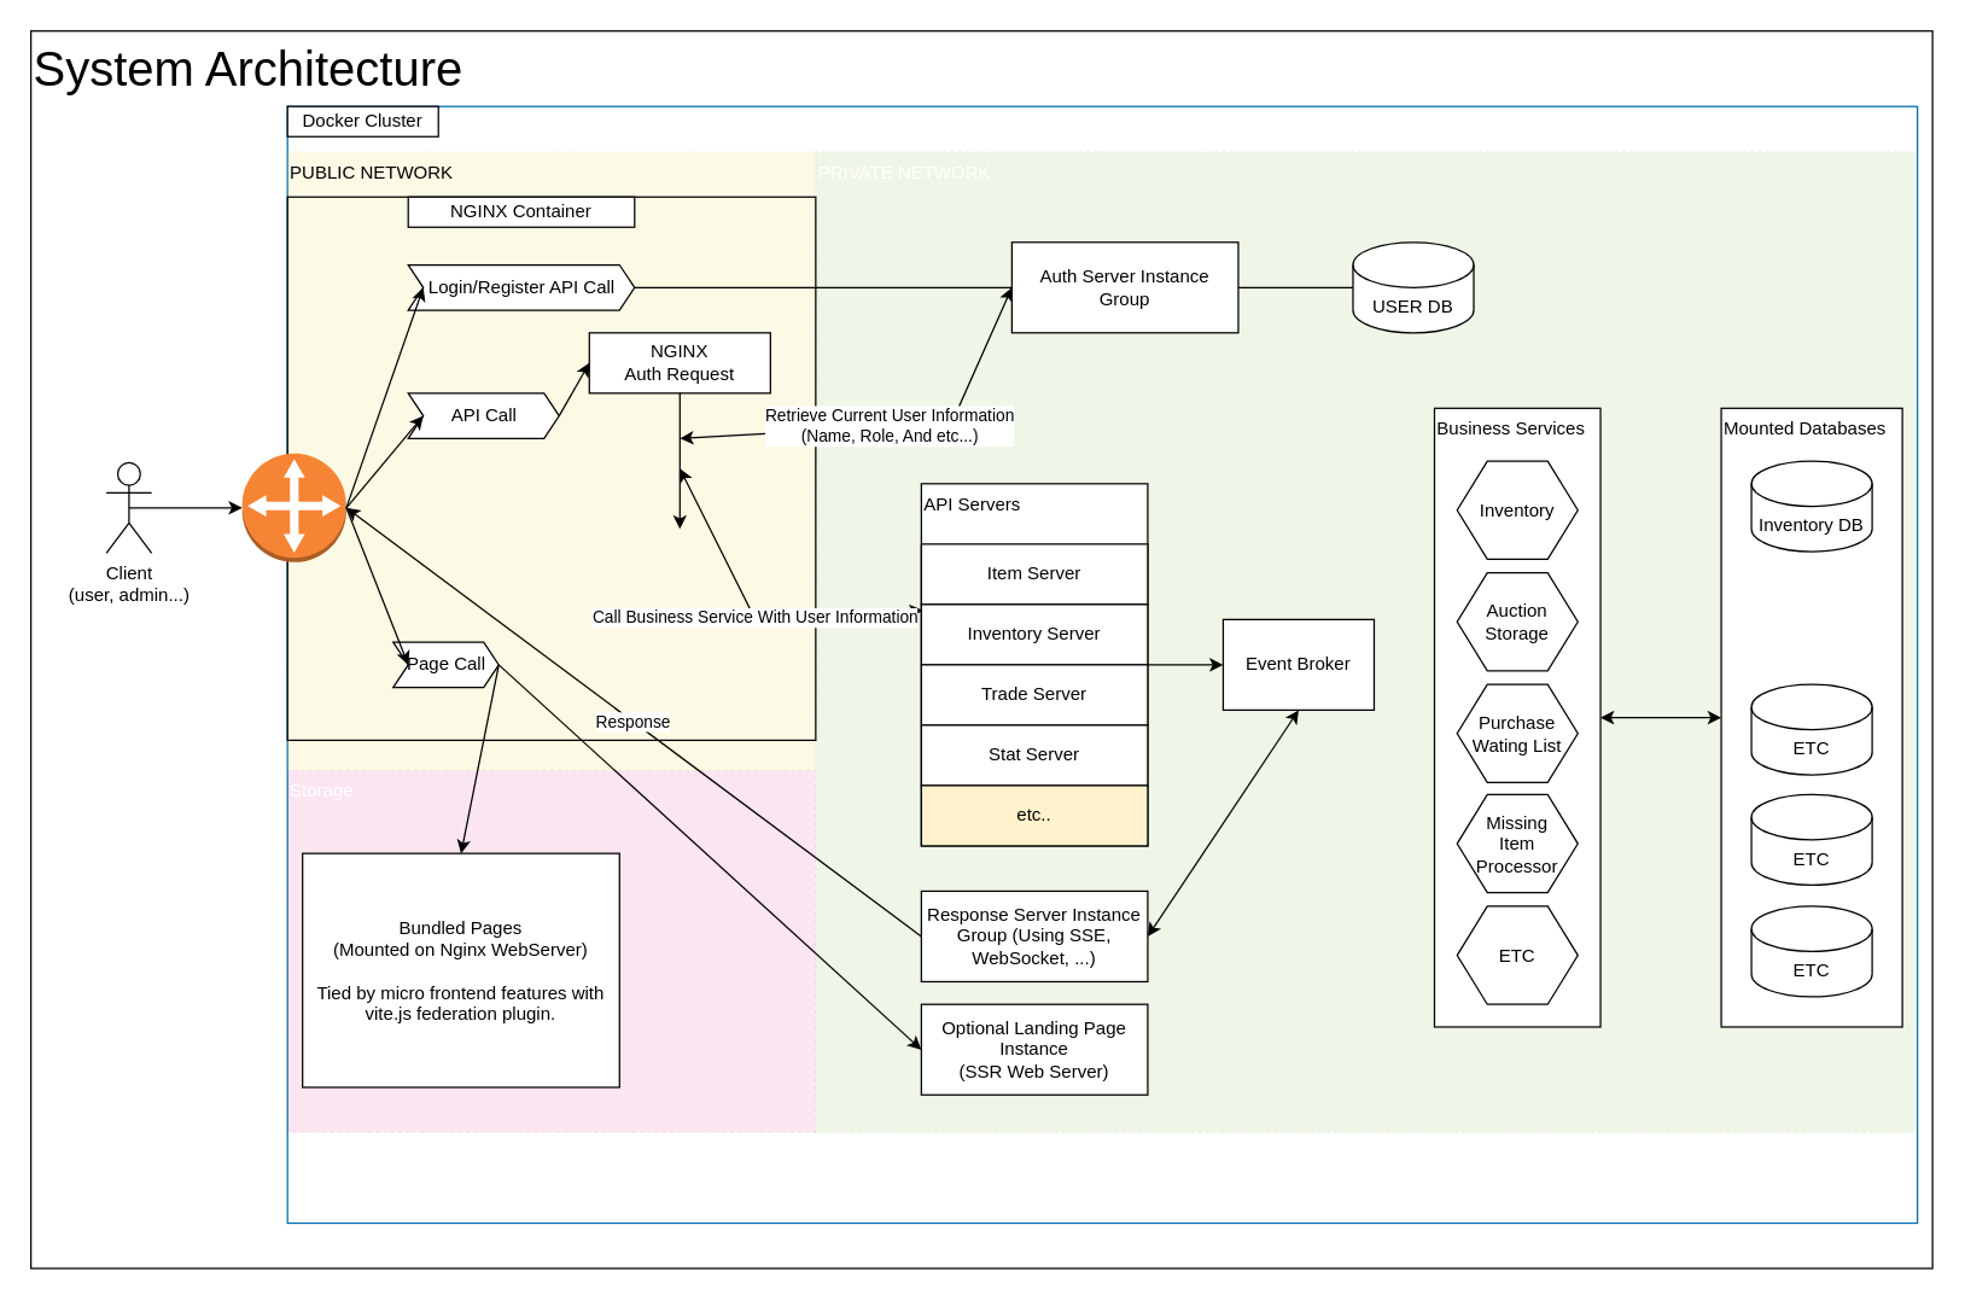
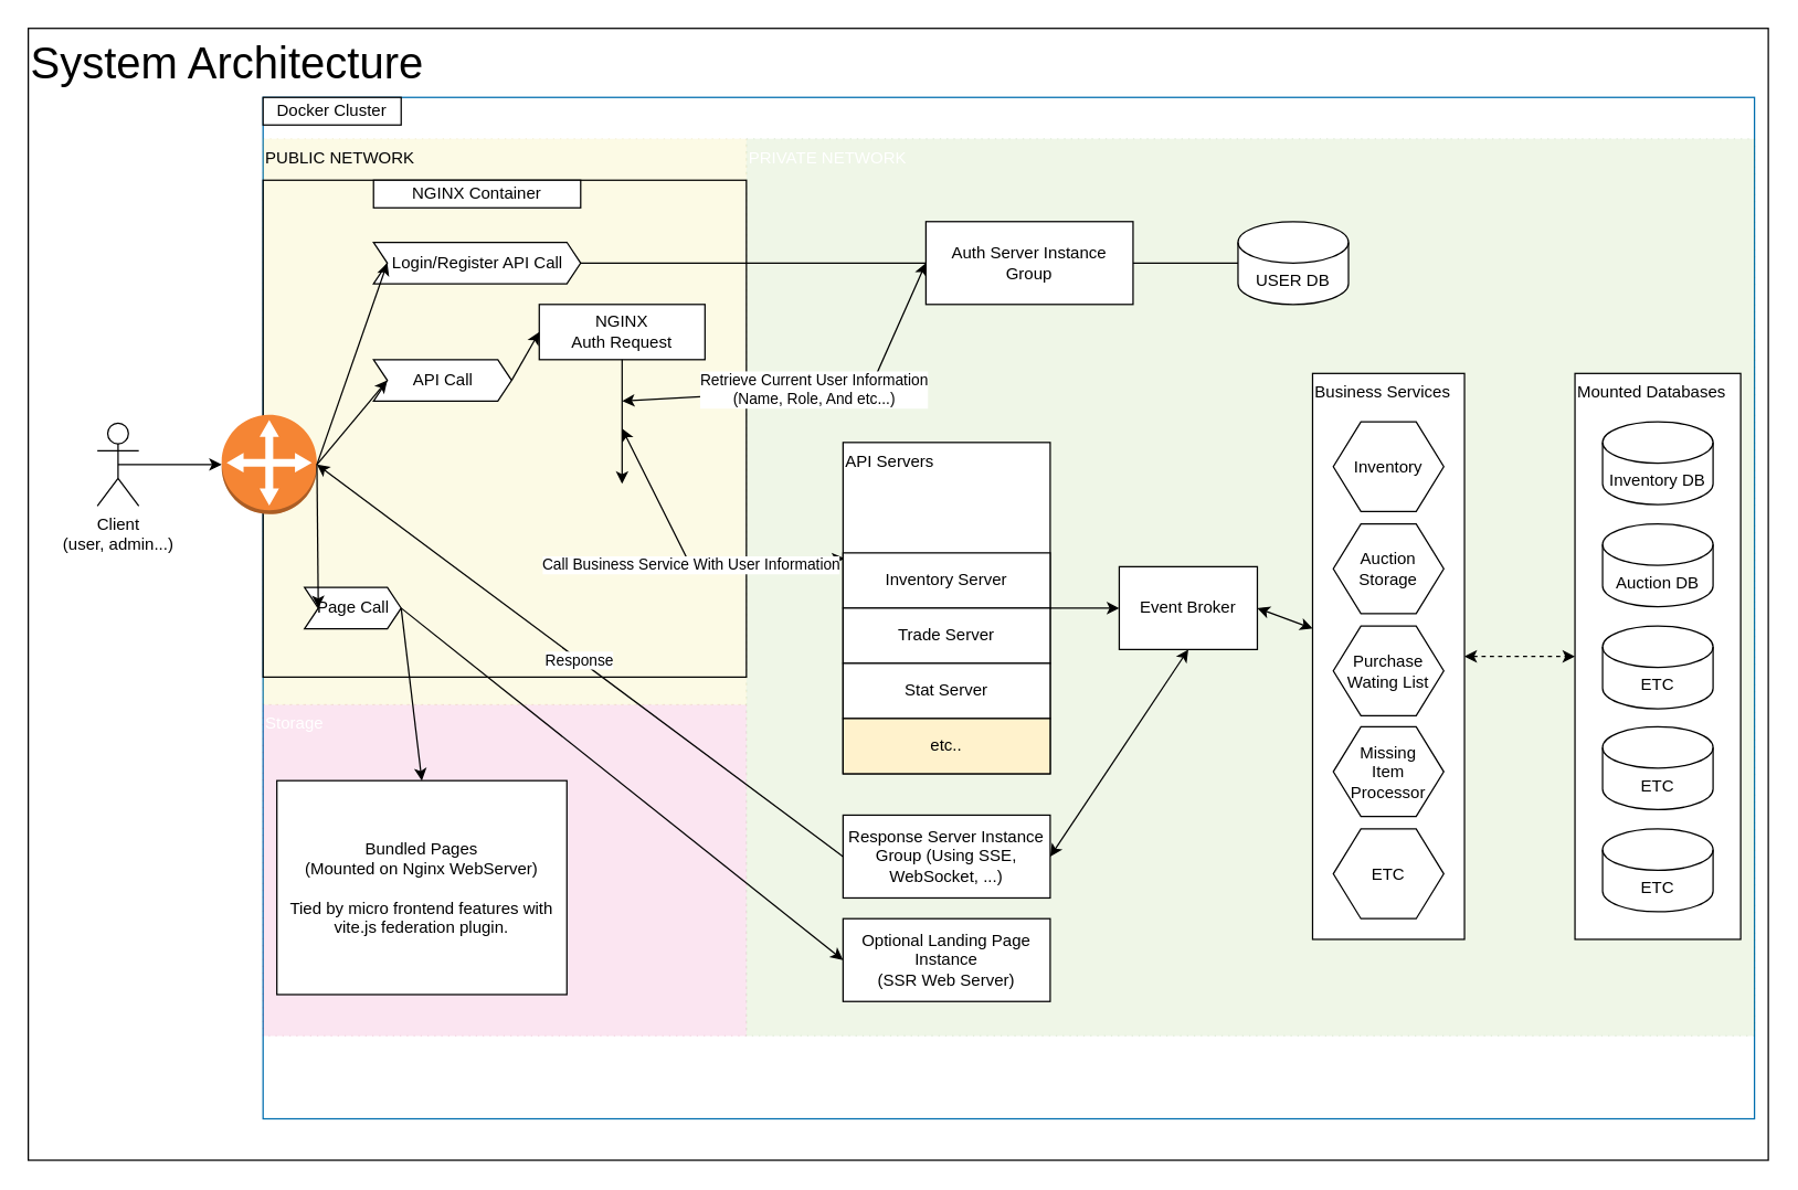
  <mxCell id="0" />
  <mxCell id="1" parent="0" />
  <mxCell id="2" value="System Architecture" style="rounded=0;whiteSpace=wrap;html=1;align=left;verticalAlign=top;fontSize=32;" vertex="1" parent="1"><mxGeometry x="20" y="20" width="1260" height="820" as="geometry" /></mxCell>
  <mxCell id="3" value="" style="rounded=0;whiteSpace=wrap;html=1;align=left;verticalAlign=top;fillColor=none;fontColor=#ffffff;strokeColor=#006EAF;fillStyle=hatch;strokeWidth=1;" vertex="1" parent="1"><mxGeometry x="190" y="70" width="1080" height="740" as="geometry" /></mxCell>
  <mxCell id="4" value="Storage" style="rounded=0;whiteSpace=wrap;html=1;align=left;verticalAlign=top;fillColor=#d80073;dashed=1;dashPattern=1 4;fontColor=#ffffff;strokeColor=#A50040;opacity=10;" vertex="1" parent="1"><mxGeometry x="190" y="510" width="350" height="240" as="geometry" /></mxCell>
  <mxCell id="5" value="PRIVATE NETWORK" style="rounded=0;whiteSpace=wrap;html=1;align=left;verticalAlign=top;fillColor=#60a917;dashed=1;dashPattern=1 4;fontColor=#ffffff;strokeColor=#2D7600;opacity=10;" vertex="1" parent="1"><mxGeometry x="540" y="100" width="730" height="650" as="geometry" /></mxCell>
  <mxCell id="6" value="Mounted Databases" style="rounded=0;whiteSpace=wrap;html=1;align=left;verticalAlign=top;" vertex="1" parent="1"><mxGeometry x="1140" y="270" width="120" height="410" as="geometry" /></mxCell>
  <mxCell id="7" value="PUBLIC NETWORK" style="rounded=0;whiteSpace=wrap;html=1;align=left;verticalAlign=top;fillColor=#e3c800;dashed=1;dashPattern=1 4;fontColor=#000000;strokeColor=#B09500;opacity=10;" vertex="1" parent="1"><mxGeometry x="190" y="100" width="350" height="410" as="geometry" /></mxCell>
  <mxCell id="8" value="" style="rounded=0;whiteSpace=wrap;html=1;fillColor=none;" vertex="1" parent="1"><mxGeometry x="190" y="130" width="350" height="360" as="geometry" /></mxCell>
  <mxCell id="9" value="NGINX Container" style="rounded=0;whiteSpace=wrap;html=1;" vertex="1" parent="1"><mxGeometry x="270" y="130" width="150" height="20" as="geometry" /></mxCell>
  <mxCell id="10" value="Docker Cluster" style="rounded=0;whiteSpace=wrap;html=1;" vertex="1" parent="1"><mxGeometry x="190" y="70" width="100" height="20" as="geometry" /></mxCell>
  <mxCell id="11" value="Client&lt;br&gt;(user, admin...)" style="shape=umlActor;verticalLabelPosition=bottom;verticalAlign=top;html=1;outlineConnect=0;" vertex="1" parent="1"><mxGeometry x="70" y="306" width="30" height="60" as="geometry" /></mxCell>
  <mxCell id="12" value="" style="endArrow=classic;html=1;rounded=0;exitX=0.5;exitY=0.5;exitDx=0;exitDy=0;exitPerimeter=0;" edge="1" parent="1" source="11" target="13"><mxGeometry width="50" height="50" relative="1" as="geometry"><mxPoint x="610" y="440" as="sourcePoint" /><mxPoint x="240" y="336" as="targetPoint" /></mxGeometry></mxCell>
  <mxCell id="13" value="" style="outlineConnect=0;dashed=0;verticalLabelPosition=bottom;verticalAlign=top;align=center;html=1;shape=mxgraph.aws3.customer_gateway;fillColor=#F58534;gradientColor=none;" vertex="1" parent="1"><mxGeometry x="160" y="300" width="69" height="72" as="geometry" /></mxCell>
  <mxCell id="14" value="Auth Server Instance Group" style="rounded=0;whiteSpace=wrap;html=1;" vertex="1" parent="1"><mxGeometry x="670" y="160" width="150" height="60" as="geometry" /></mxCell>
  <mxCell id="15" value="USER DB" style="shape=cylinder3;whiteSpace=wrap;html=1;boundedLbl=1;backgroundOutline=1;size=15;" vertex="1" parent="1"><mxGeometry x="896" y="160" width="80" height="60" as="geometry" /></mxCell>
  <mxCell id="16" value="API Call" style="html=1;shadow=0;dashed=0;align=center;verticalAlign=middle;shape=mxgraph.arrows2.arrow;dy=0;dx=10;notch=10;" vertex="1" parent="1"><mxGeometry x="270" y="260" width="100" height="30" as="geometry" /></mxCell>
  <mxCell id="17" value="Login/Register API Call" style="html=1;shadow=0;dashed=0;align=center;verticalAlign=middle;shape=mxgraph.arrows2.arrow;dy=0;dx=10;notch=10;" vertex="1" parent="1"><mxGeometry x="270" y="175" width="150" height="30" as="geometry" /></mxCell>
  <mxCell id="18" value="" style="endArrow=none;html=1;rounded=0;exitX=1;exitY=0.5;exitDx=0;exitDy=0;exitPerimeter=0;entryX=0;entryY=0.5;entryDx=0;entryDy=0;" edge="1" parent="1" source="17" target="14"><mxGeometry width="50" height="50" relative="1" as="geometry"><mxPoint x="530" y="205" as="sourcePoint" /><mxPoint x="590" y="190" as="targetPoint" /></mxGeometry></mxCell>
  <mxCell id="19" value="" style="endArrow=classic;html=1;rounded=0;exitX=1;exitY=0.5;exitDx=0;exitDy=0;exitPerimeter=0;entryX=0;entryY=0.5;entryDx=10;entryDy=0;entryPerimeter=0;strokeColor=default;align=center;verticalAlign=middle;fontFamily=Helvetica;fontSize=11;fontColor=default;labelBackgroundColor=default;" edge="1" parent="1" source="13" target="17"><mxGeometry width="50" height="50" relative="1" as="geometry"><mxPoint x="90" y="460" as="sourcePoint" /><mxPoint x="185" y="466.685" as="targetPoint" /></mxGeometry></mxCell>
  <mxCell id="20" value="" style="endArrow=classic;html=1;rounded=0;exitX=1;exitY=0.5;exitDx=0;exitDy=0;exitPerimeter=0;entryX=0;entryY=0.5;entryDx=10;entryDy=0;entryPerimeter=0;strokeColor=default;align=center;verticalAlign=middle;fontFamily=Helvetica;fontSize=11;fontColor=default;labelBackgroundColor=default;" edge="1" parent="1" source="13" target="16"><mxGeometry width="50" height="50" relative="1" as="geometry"><mxPoint x="239" y="346" as="sourcePoint" /><mxPoint x="290" y="265" as="targetPoint" /></mxGeometry></mxCell>
  <mxCell id="21" value="" style="endArrow=none;html=1;rounded=0;exitX=1;exitY=0;exitDx=0;exitDy=0;" edge="1" parent="1" target="15"><mxGeometry width="50" height="50" relative="1" as="geometry"><mxPoint x="820" y="190" as="sourcePoint" /><mxPoint x="666" y="200" as="targetPoint" /></mxGeometry></mxCell>
  <mxCell id="22" value="Optional Landing Page Instance&lt;br&gt;(SSR Web Server)" style="rounded=0;whiteSpace=wrap;html=1;" vertex="1" parent="1"><mxGeometry x="610" y="665" width="150" height="60" as="geometry" /></mxCell>
  <mxCell id="23" value="Bundled Pages&lt;br&gt;(Mounted on Nginx WebServer)&lt;br&gt;&lt;br&gt;Tied by micro frontend features with vite.js federation plugin." style="rounded=0;whiteSpace=wrap;html=1;" vertex="1" parent="1"><mxGeometry x="200" y="565" width="210" height="155" as="geometry" /></mxCell>
  <mxCell id="24" value="API Servers" style="rounded=0;whiteSpace=wrap;html=1;align=left;verticalAlign=top;" vertex="1" parent="1"><mxGeometry x="610" y="320" width="150" height="240" as="geometry" /></mxCell>
  <mxCell id="25" value="NGINX&lt;br&gt;Auth Request" style="rounded=0;whiteSpace=wrap;html=1;" vertex="1" parent="1"><mxGeometry x="390" y="220" width="120" height="40" as="geometry" /></mxCell>
  <mxCell id="26" value="Retrieve Current User Information&lt;br&gt;(Name, Role, And etc...)" style="endArrow=classic;startArrow=classic;html=1;rounded=0;entryX=0;entryY=0.5;entryDx=0;entryDy=0;" edge="1" parent="1" target="14"><mxGeometry x="-0.005" width="50" height="50" relative="1" as="geometry"><mxPoint x="450" y="290" as="sourcePoint" /><mxPoint x="660" y="400" as="targetPoint" /><Array as="points"><mxPoint x="630" y="280" /></Array><mxPoint as="offset" /></mxGeometry></mxCell>
  <mxCell id="27" value="" style="endArrow=classic;html=1;rounded=0;entryX=0;entryY=0.5;entryDx=0;entryDy=0;strokeColor=default;align=center;verticalAlign=middle;fontFamily=Helvetica;fontSize=11;fontColor=default;labelBackgroundColor=default;exitX=1;exitY=0.5;exitDx=0;exitDy=0;exitPerimeter=0;" edge="1" parent="1" source="16" target="25"><mxGeometry width="50" height="50" relative="1" as="geometry"><mxPoint y="340" as="sourcePoint" x="340" /><mxPoint x="290" y="200" as="targetPoint" /></mxGeometry></mxCell>
- <mxCell id="28" value="Page Call" style="html=1;shadow=0;dashed=0;align=center;verticalAlign=middle;shape=mxgraph.arrows2.arrow;dy=0;dx=10;notch=10;" vertex="1" parent="1"><mxGeometry x="260" y="425" width="70" height="30" as="geometry" /></mxCell>
+ <mxCell id="28" value="Page Call" style="html=1;shadow=0;dashed=0;align=center;verticalAlign=middle;shape=mxgraph.arrows2.arrow;dy=0;dx=10;notch=10;" vertex="1" parent="1"><mxGeometry x="220" y="425" width="70" height="30" as="geometry" /></mxCell>
  <mxCell id="29" value="" style="endArrow=classic;html=1;rounded=0;exitX=1;exitY=0.5;exitDx=0;exitDy=0;exitPerimeter=0;strokeColor=default;align=center;verticalAlign=middle;fontFamily=Helvetica;fontSize=11;fontColor=default;labelBackgroundColor=default;entryX=0;entryY=0.5;entryDx=10;entryDy=0;entryPerimeter=0;" edge="1" parent="1" source="13" target="28"><mxGeometry width="50" height="50" relative="1" as="geometry"><mxPoint x="239" y="346" as="sourcePoint" /><mxPoint x="290" y="346" as="targetPoint" /></mxGeometry></mxCell>
  <mxCell id="30" value="" style="endArrow=classic;html=1;rounded=0;exitX=1;exitY=0.5;exitDx=0;exitDy=0;exitPerimeter=0;strokeColor=default;align=center;verticalAlign=middle;fontFamily=Helvetica;fontSize=11;fontColor=default;labelBackgroundColor=default;entryX=0;entryY=0.5;entryDx=0;entryDy=0;" edge="1" parent="1" source="28" target="22"><mxGeometry width="50" height="50" relative="1" as="geometry"><mxPoint x="239" y="346" as="sourcePoint" /><mxPoint x="290" y="445" as="targetPoint" /></mxGeometry></mxCell>
  <mxCell id="31" value="" style="endArrow=classic;html=1;rounded=0;strokeColor=default;align=center;verticalAlign=middle;fontFamily=Helvetica;fontSize=11;fontColor=default;labelBackgroundColor=default;entryX=0.5;entryY=0;entryDx=0;entryDy=0;exitX=1;exitY=0.5;exitDx=0;exitDy=0;exitPerimeter=0;" edge="1" parent="1" source="28" target="23"><mxGeometry width="50" height="50" relative="1" as="geometry"><mxPoint x="350" y="445" as="sourcePoint" /><mxPoint x="285" y="575" as="targetPoint" /></mxGeometry></mxCell>
  <mxCell id="32" value="" style="endArrow=classic;html=1;rounded=0;exitX=0.5;exitY=1;exitDx=0;exitDy=0;" edge="1" parent="1" source="25"><mxGeometry width="50" height="50" relative="1" as="geometry"><mxPoint x="410" y="490" as="sourcePoint" /><mxPoint x="450" y="350" as="targetPoint" /></mxGeometry></mxCell>
  <mxCell id="33" value="Call Business Service With User Information" style="endArrow=classic;startArrow=classic;html=1;rounded=0;entryX=0.007;entryY=0.35;entryDx=0;entryDy=0;entryPerimeter=0;" edge="1" parent="1" target="24"><mxGeometry x="-0.003" width="50" height="50" relative="1" as="geometry"><mxPoint x="450" y="310" as="sourcePoint" /><mxPoint x="680" y="200" as="targetPoint" /><Array as="points"><mxPoint x="500" y="410" /></Array><mxPoint as="offset" /></mxGeometry></mxCell>
- <mxCell id="34" value="Item Server" style="rounded=0;whiteSpace=wrap;html=1;" vertex="1" parent="1"><mxGeometry x="610" y="360" width="150" height="40" as="geometry" /></mxCell>
  <mxCell id="35" value="Inventory Server" style="rounded=0;whiteSpace=wrap;html=1;" vertex="1" parent="1"><mxGeometry x="610" y="400" width="150" height="40" as="geometry" /></mxCell>
  <mxCell id="36" value="Trade Server" style="rounded=0;whiteSpace=wrap;html=1;" vertex="1" parent="1"><mxGeometry x="610" y="440" width="150" height="40" as="geometry" /></mxCell>
  <mxCell id="37" value="Stat Server" style="rounded=0;whiteSpace=wrap;html=1;" vertex="1" parent="1"><mxGeometry x="610" y="480" width="150" height="40" as="geometry" /></mxCell>
  <mxCell id="38" value="Event Broker" style="rounded=0;whiteSpace=wrap;html=1;" vertex="1" parent="1"><mxGeometry x="810" y="410" width="100" height="60" as="geometry" /></mxCell>
  <mxCell id="39" value="Response Server Instance&lt;br&gt;Group (Using SSE, WebSocket, ...)" style="rounded=0;whiteSpace=wrap;html=1;" vertex="1" parent="1"><mxGeometry x="610" y="590" width="150" height="60" as="geometry" /></mxCell>
  <mxCell id="40" value="etc.." style="rounded=0;whiteSpace=wrap;html=1;fillColor=#fff2cc;" vertex="1" parent="1"><mxGeometry x="610" y="520" width="150" height="40" as="geometry" /></mxCell>
  <mxCell id="41" value="Business Services" style="rounded=0;whiteSpace=wrap;html=1;align=left;verticalAlign=top;" vertex="1" parent="1"><mxGeometry x="950" y="270" width="110" height="410" as="geometry" /></mxCell>
+ <mxCell id="42" value="" style="endArrow=classic;startArrow=classic;html=1;rounded=0;exitX=1;exitY=0.5;exitDx=0;exitDy=0;" edge="1" parent="1" source="38" target="41"><mxGeometry width="50" height="50" relative="1" as="geometry"><mxPoint x="770" y="450" as="sourcePoint" /><mxPoint x="820" y="450" as="targetPoint" /></mxGeometry></mxCell>
  <mxCell id="43" value="" style="endArrow=classic;startArrow=classic;html=1;rounded=0;entryX=0.5;entryY=1;entryDx=0;entryDy=0;exitX=1;exitY=0.5;exitDx=0;exitDy=0;" edge="1" parent="1" source="39" target="38"><mxGeometry width="50" height="50" relative="1" as="geometry"><mxPoint x="920" y="450" as="sourcePoint" /><mxPoint x="960" y="448" as="targetPoint" /></mxGeometry></mxCell>
  <mxCell id="44" value="" style="endArrow=classic;html=1;rounded=0;" edge="1" parent="1" target="38"><mxGeometry width="50" height="50" relative="1" as="geometry"><mxPoint x="760" y="440" as="sourcePoint" /><mxPoint x="460" y="370" as="targetPoint" /></mxGeometry></mxCell>
  <mxCell id="45" value="Inventory" style="shape=hexagon;perimeter=hexagonPerimeter2;whiteSpace=wrap;html=1;fixedSize=1;" vertex="1" parent="1"><mxGeometry x="965" y="305" width="80" height="65" as="geometry" /></mxCell>
  <mxCell id="46" value="Auction&lt;br&gt;Storage" style="shape=hexagon;perimeter=hexagonPerimeter2;whiteSpace=wrap;html=1;fixedSize=1;" vertex="1" parent="1"><mxGeometry x="965" y="379" width="80" height="65" as="geometry" /></mxCell>
  <mxCell id="47" value="Purchase Wating List" style="shape=hexagon;perimeter=hexagonPerimeter2;whiteSpace=wrap;html=1;fixedSize=1;" vertex="1" parent="1"><mxGeometry x="965" y="453" width="80" height="65" as="geometry" /></mxCell>
  <mxCell id="48" value="Missing&lt;br&gt;Item&lt;br&gt;Processor" style="shape=hexagon;perimeter=hexagonPerimeter2;whiteSpace=wrap;html=1;fixedSize=1;" vertex="1" parent="1"><mxGeometry x="965" y="526" width="80" height="65" as="geometry" /></mxCell>
  <mxCell id="49" value="ETC" style="shape=hexagon;perimeter=hexagonPerimeter2;whiteSpace=wrap;html=1;fixedSize=1;" vertex="1" parent="1"><mxGeometry x="965" y="600" width="80" height="65" as="geometry" /></mxCell>
  <mxCell id="50" value="Inventory DB" style="shape=cylinder3;whiteSpace=wrap;html=1;boundedLbl=1;backgroundOutline=1;size=15;" vertex="1" parent="1"><mxGeometry x="1160" y="305" width="80" height="60" as="geometry" /></mxCell>
- <mxCell id="52" value="" style="endArrow=classic;startArrow=classic;html=1;rounded=0;exitX=1;exitY=0.5;exitDx=0;exitDy=0;entryX=0;entryY=0.5;entryDx=0;entryDy=0;" edge="1" parent="1" source="41" target="6"><mxGeometry width="50" height="50" relative="1" as="geometry"><mxPoint x="1055" y="347" as="sourcePoint" /><mxPoint x="1160" y="414" as="targetPoint" /></mxGeometry></mxCell>
+ <mxCell id="51" value="Auction DB" style="shape=cylinder3;whiteSpace=wrap;html=1;boundedLbl=1;backgroundOutline=1;size=15;" vertex="1" parent="1"><mxGeometry x="1160" y="379" width="80" height="60" as="geometry" /></mxCell>
+ <mxCell id="52" value="" style="endArrow=classic;startArrow=classic;html=1;rounded=0;exitX=1;exitY=0.5;exitDx=0;exitDy=0;entryX=0;entryY=0.5;entryDx=0;entryDy=0;dashed=1;" edge="1" parent="1" source="41" target="6"><mxGeometry width="50" height="50" relative="1" as="geometry"><mxPoint x="1055" y="347" as="sourcePoint" /><mxPoint x="1160" y="414" as="targetPoint" /></mxGeometry></mxCell>
  <mxCell id="53" value="ETC" style="shape=cylinder3;whiteSpace=wrap;html=1;boundedLbl=1;backgroundOutline=1;size=15;" vertex="1" parent="1"><mxGeometry x="1160" y="600" width="80" height="60" as="geometry" /></mxCell>
  <mxCell id="54" value="ETC" style="shape=cylinder3;whiteSpace=wrap;html=1;boundedLbl=1;backgroundOutline=1;size=15;" vertex="1" parent="1"><mxGeometry x="1160" y="526" width="80" height="60" as="geometry" /></mxCell>
  <mxCell id="55" value="ETC" style="shape=cylinder3;whiteSpace=wrap;html=1;boundedLbl=1;backgroundOutline=1;size=15;" vertex="1" parent="1"><mxGeometry x="1160" y="453" width="80" height="60" as="geometry" /></mxCell>
  <mxCell id="56" value="Response" style="endArrow=classic;html=1;rounded=0;exitX=0;exitY=0.5;exitDx=0;exitDy=0;strokeColor=default;align=center;verticalAlign=middle;fontFamily=Helvetica;fontSize=11;fontColor=default;labelBackgroundColor=default;entryX=1;entryY=0.5;entryDx=0;entryDy=0;entryPerimeter=0;" edge="1" parent="1" source="39" target="13"><mxGeometry width="50" height="50" relative="1" as="geometry"><mxPoint x="610" y="620" as="sourcePoint" /><mxPoint x="229" y="336" as="targetPoint" /></mxGeometry></mxCell>
